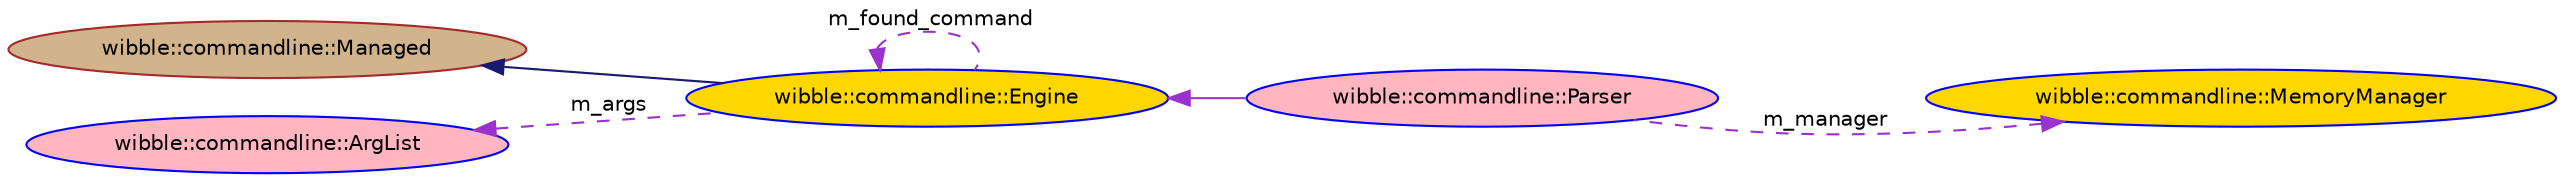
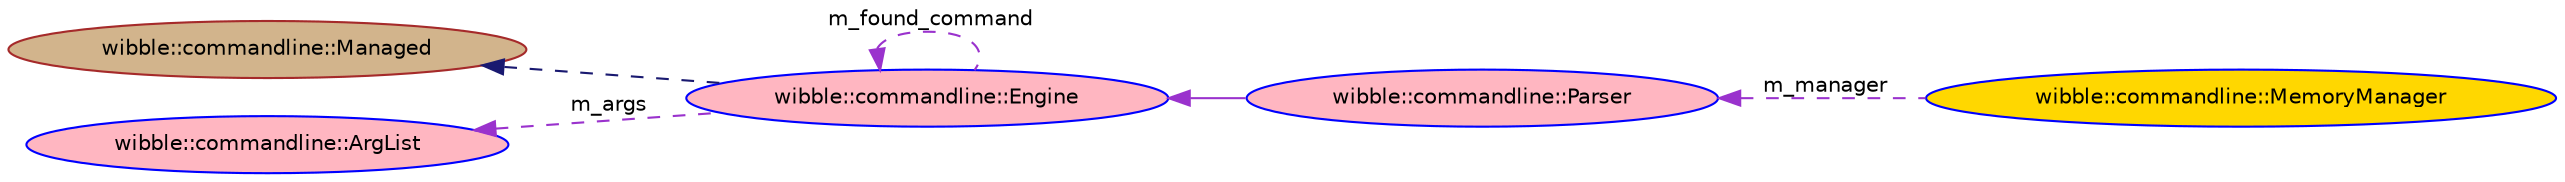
  digraph {
    rankdir=LR
    node [color=blue fillcolor=lightpink fontname=Helvetica fontsize=10 shape=ellipse style=filled]
    edge [color=darkorchid3 dir=back fontname=Helvetica fontsize=10 labelfontname=Helvetica labelfontsize=10 style=dashed]
    n1 [fontcolor=black height=0.2 label="wibble::commandline::Parser" width=0.4]
-   n2 [fillcolor=gold height=0.2 label="wibble::commandline::Engine" width=0.4]
+   n2 [height=0.2 label="wibble::commandline::Engine" width=0.4]
    n3 [color=brown fillcolor=tan height=0.2 label="wibble::commandline::Managed" width=0.4]
    n4 [fillcolor=gold height=0.2 label="wibble::commandline::MemoryManager" width=0.4]
    n5 [height=0.2 label="wibble::commandline::ArgList" width=0.4]
    n2 -> n1 [style=solid]
    n2 -> n2 [label=" m_found_command"]
-   n3 -> n2 [color=midnightblue style=solid]
-   n4 -> n1 [label=" m_manager"]
+   n3 -> n2 [color=midnightblue]
+   n1 -> n4 [label=" m_manager"]
    n5 -> n2 [label=" m_args"]
  }
